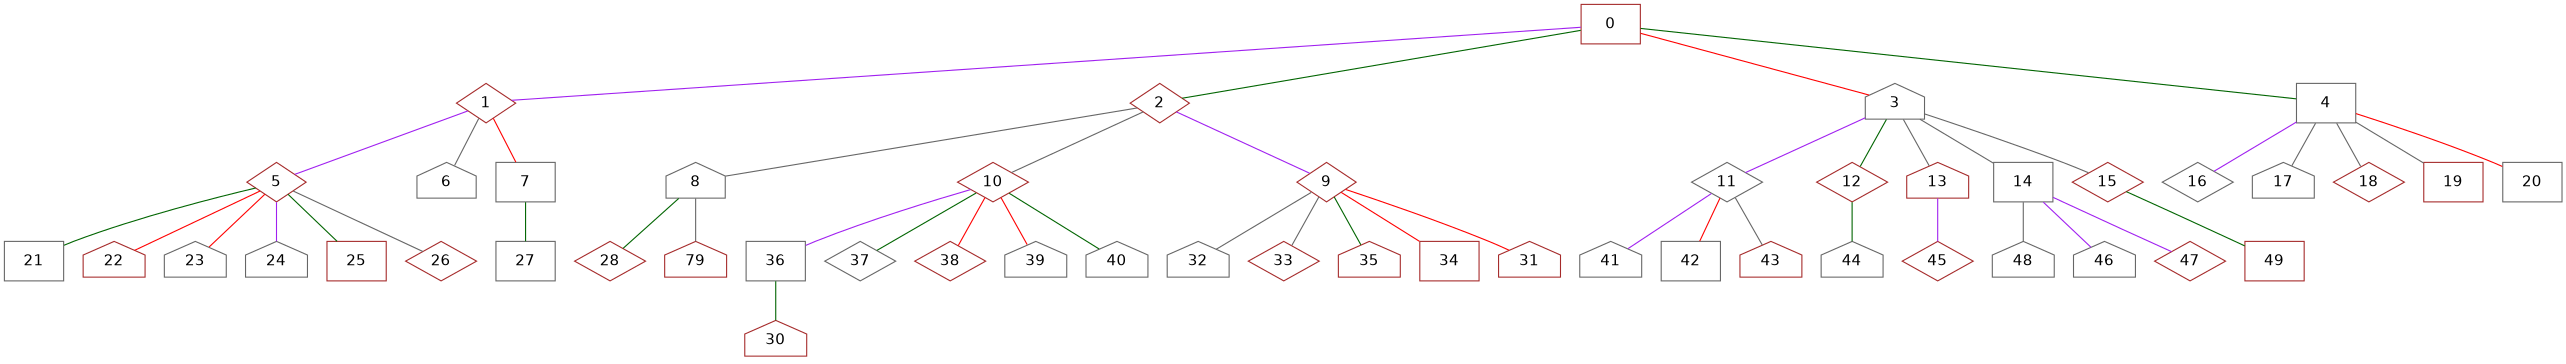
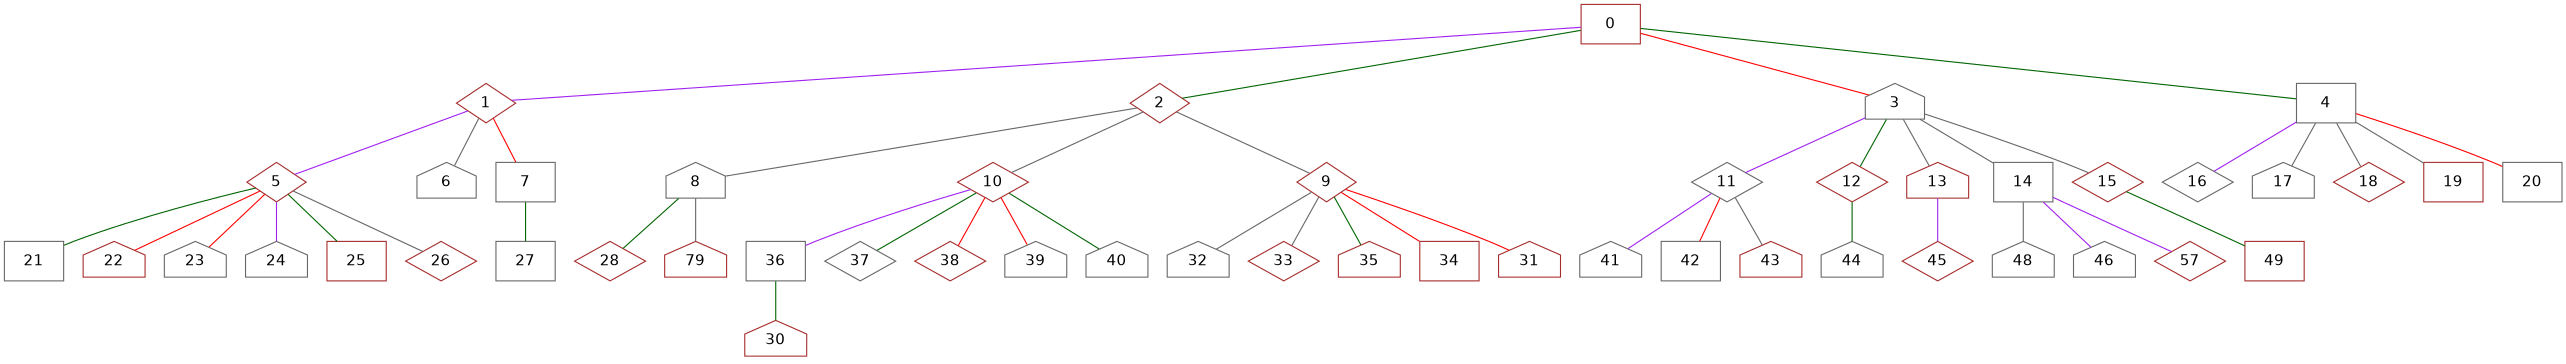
  graph {
    fontname="DejaVu Sans"
    node [color=brown fontname="DejaVu Sans" shape=house]
    edge [color=gray40 fontname="DejaVu Sans"]
    0 [shape=box]
    1 [shape=diamond]
    2 [shape=diamond]
    3 [color=gray40]
    4 [color=gray40 shape=box]
    5 [shape=diamond]
    6 [color=gray40]
    7 [color=gray40 shape=box]
    8 [color=gray40]
    10 [shape=diamond]
    9 [shape=diamond]
    11 [color=gray40 shape=diamond]
    12 [shape=diamond]
    13
    14 [color=gray40 shape=box]
    15 [shape=diamond]
    16 [color=gray40 shape=diamond]
    17 [color=gray40]
    18 [shape=diamond]
    19 [shape=box]
    20 [color=gray40 shape=box]
    21 [color=gray40 shape=box]
    22
    23 [color=gray40]
    24 [color=gray40]
    25 [shape=box]
    26 [shape=diamond]
    27 [color=gray40 shape=box]
    28 [shape=diamond]
    n30 [label=79]
    36 [color=gray40 shape=box]
    37 [color=gray40 shape=diamond]
    38 [shape=diamond]
    39 [color=gray40]
    40 [color=gray40]
    32 [color=gray40]
    33 [shape=diamond]
    35
    34 [shape=box]
    31
    41 [color=gray40]
    42 [color=gray40 shape=box]
    43
    44 [color=gray40]
    45 [shape=diamond]
    48 [color=gray40]
    46 [color=gray40]
-   47 [shape=diamond]
+   47 [shape=diamond label=57]
    49 [shape=box]
    30
    0 -- 1 [color=purple]
    0 -- 2 [color=darkgreen]
    0 -- 3 [color=red]
    0 -- 4 [color=darkgreen]
    1 -- 5 [color=purple]
    1 -- 6
    1 -- 7 [color=red]
    2 -- 8
    2 -- 10
-   2 -- 9 [color=purple]
+   2 -- 9
    3 -- 11 [color=purple]
    3 -- 12 [color=darkgreen]
    3 -- 13
    3 -- 14
    3 -- 15
    4 -- 16 [color=purple]
    4 -- 17
    4 -- 18
    4 -- 19
    4 -- 20 [color=red]
    5 -- 21 [color=darkgreen]
    5 -- 22 [color=red]
    5 -- 23 [color=red]
    5 -- 24 [color=purple]
    5 -- 25 [color=darkgreen]
    5 -- 26
    7 -- 27 [color=darkgreen]
    8 -- 28 [color=darkgreen]
    8 -- n30
    10 -- 36 [color=purple]
    10 -- 37 [color=darkgreen]
    10 -- 38 [color=red]
    10 -- 39 [color=red]
    10 -- 40 [color=darkgreen]
    9 -- 32
    9 -- 33
    9 -- 35 [color=darkgreen]
    9 -- 34 [color=red]
    9 -- 31 [color=red]
    11 -- 41 [color=purple]
    11 -- 42 [color=red]
    11 -- 43
    12 -- 44 [color=darkgreen]
    13 -- 45 [color=purple]
    14 -- 48
    14 -- 46 [color=purple]
    14 -- 47 [color=purple]
    15 -- 49 [color=darkgreen]
    36 -- 30 [color=darkgreen]
  }
